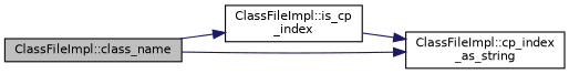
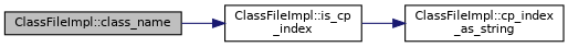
  digraph {
    rankdir=LR
    node [color=black fontname=Helvetica fontsize=10 shape=record]
    edge [color=midnightblue fontname=Helvetica fontsize=10 labelfontname=Helvetica labelfontsize=10 style=solid]
    n1 [fillcolor=grey75 fontcolor=black height=0.2 label="ClassFileImpl::class_name" style=filled width=0.4]
    n2 [height=0.2 label="ClassFileImpl::is_cp\l_index" width=0.4]
    n3 [height=0.2 label="ClassFileImpl::cp_index\l_as_string" width=0.4]
    n1 -> n2
-   n1 -> n3
    n2 -> n3
  }
